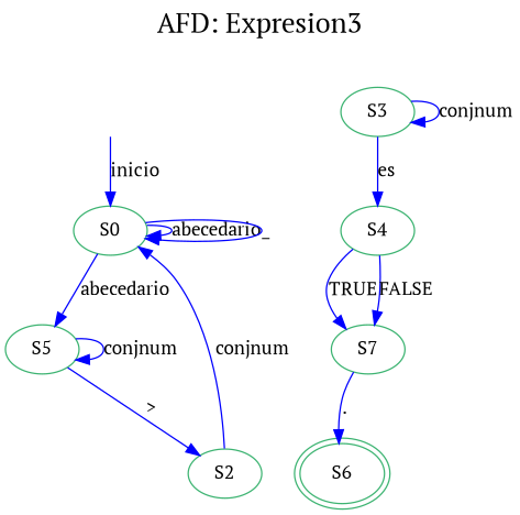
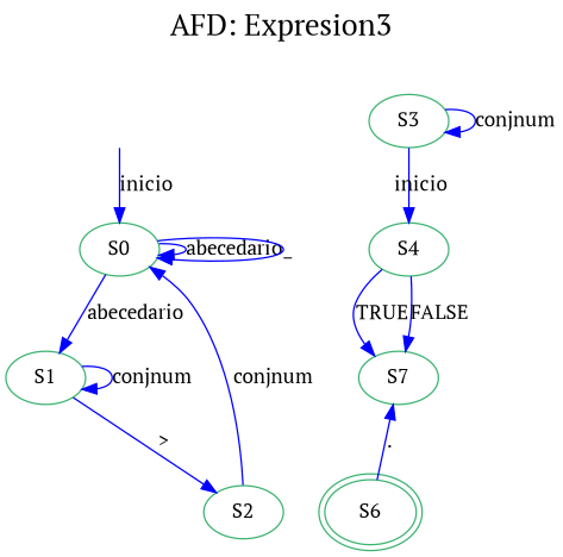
  digraph {
    fontname="PT Serif"
    fontsize=20
    label="AFD: Expresion3"
    labelloc=t
    rankdir=TB
    node [color=mediumseagreen fontname="PT Serif"]
    edge [color=blue fontname="PT Serif"]
    n1 [label=S0]
-   n2 [label=S5]
+   n2 [label=S1]
    n3 [label=S2]
    n4 [label=S3]
    n5 [label=S4]
    n6 [label=S7]
    n7 [label=S6 peripheries=2]
    secret_node [style=invis]
    n1 -> n1 [label=abecedario]
    n1 -> n1 [label="\_"]
    n1 -> n2 [label=abecedario]
    n2 -> n2 [label=conjnum]
    n2 -> n3 [label="\>"]
    n3 -> n1 [label=conjnum]
    n4 -> n4 [label=conjnum]
-   n4 -> n5 [label="es "]
+   n4 -> n5 [label=inicio]
    n5 -> n6 [label=TRUE]
    n5 -> n6 [label=FALSE]
-   n6 -> n7 [label="\."]
+   n7 -> n6 [label="\."]
    secret_node -> n1 [label=inicio]
  }
